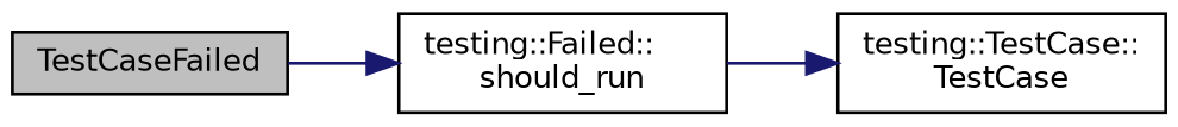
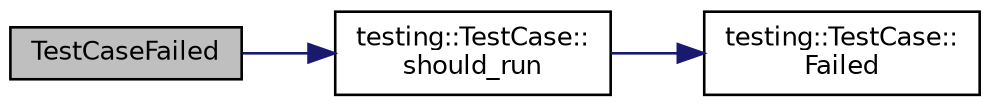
  digraph {
    rankdir=LR
    node [color=black fontname=Helvetica fontsize=10 shape=record]
    edge [color=midnightblue fontname=Helvetica fontsize=10 labelfontname=Helvetica labelfontsize=10 style=solid]
    n1 [fillcolor=grey75 fontcolor=black height=0.2 label=TestCaseFailed style=filled width=0.4]
-   n2 [height=0.2 label="testing::Failed::\lshould_run" width=0.4]
-   n3 [height=0.2 label="testing::TestCase::\lTestCase" width=0.4]
+   n2 [height=0.2 label="testing::TestCase::\lshould_run" width=0.4]
+   n3 [height=0.2 label="testing::TestCase::\lFailed" width=0.4]
    n1 -> n2
    n2 -> n3
  }
